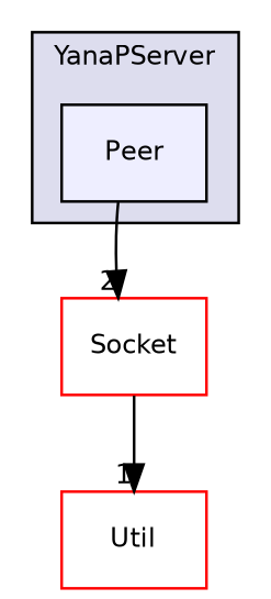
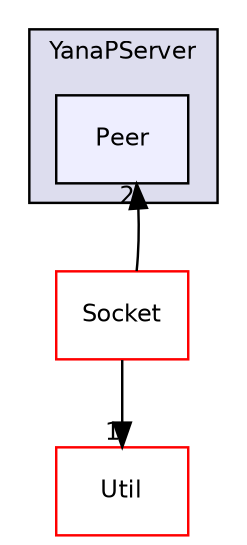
  digraph {
    compound=true
    node [fillcolor=white fontname=Helvetica fontsize=10 shape=box style=filled color=red]
    edge [labeldistance=1.5 labelfontname=Helvetica labelfontsize=10]
    n1 [fillcolor="#eeeeff" label=Peer pencolor=black color=""]
    n2 [label=Socket]
    n3 [label=Util]
    subgraph cluster_1 {
      bgcolor="#ddddee"
      fontname=Helvetica
      fontsize=10
      label=YanaPServer
      pencolor=black
      n1
    }
-   n1 -> n2 [headlabel=2]
+   n2 -> n1 [headlabel=2]
    n2 -> n3 [headlabel=1]
  }
